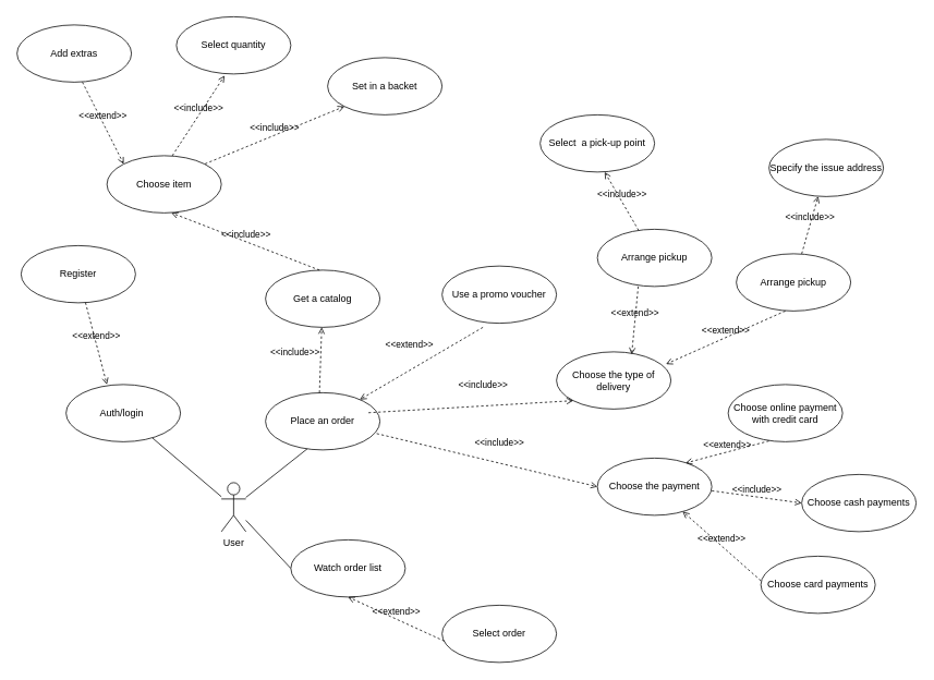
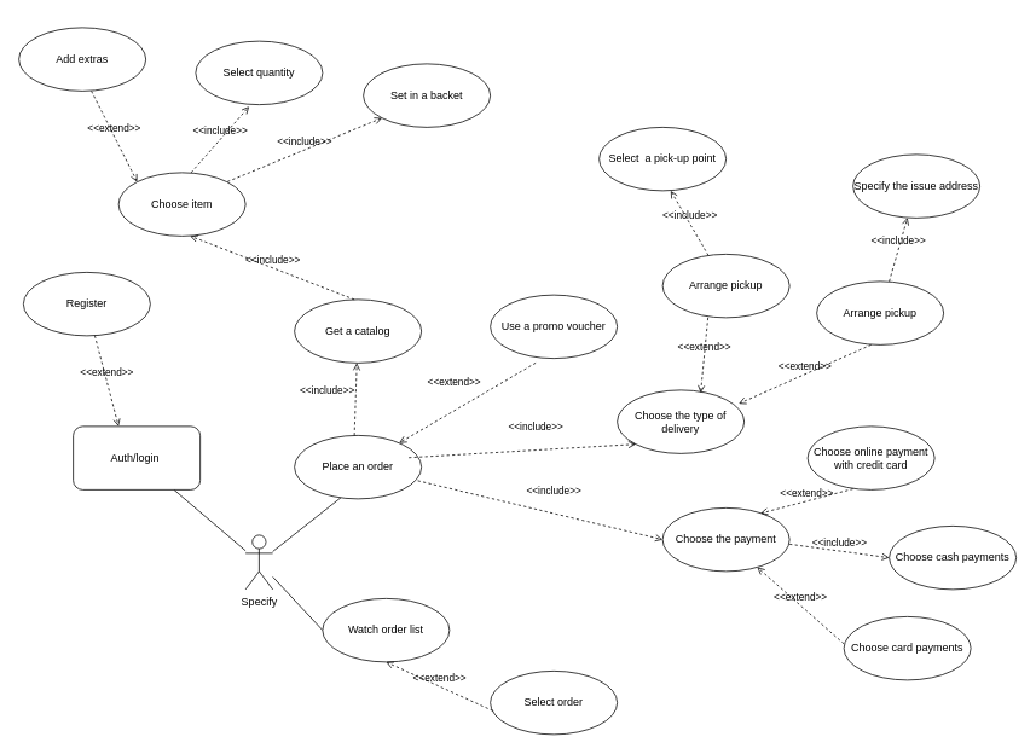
  <mxCell id="0" />
  <mxCell id="1" parent="0" />
  <mxCell id="2" style="rounded=0;orthogonalLoop=1;jettySize=auto;html=1;endArrow=none;endFill=0;" edge="1" parent="1" source="5" target="6"><mxGeometry relative="1" as="geometry" /></mxCell>
  <mxCell id="3" style="edgeStyle=none;rounded=0;orthogonalLoop=1;jettySize=auto;html=1;entryX=0.371;entryY=0.971;entryDx=0;entryDy=0;entryPerimeter=0;endArrow=none;endFill=0;" edge="1" parent="1" source="5" target="8"><mxGeometry relative="1" as="geometry" /></mxCell>
  <mxCell id="4" style="edgeStyle=none;rounded=0;orthogonalLoop=1;jettySize=auto;html=1;entryX=0;entryY=0.5;entryDx=0;entryDy=0;endArrow=none;endFill=0;" edge="1" parent="1" source="5" target="40"><mxGeometry relative="1" as="geometry" /></mxCell>
- <mxCell id="5" value="User" style="shape=umlActor;verticalLabelPosition=bottom;verticalAlign=top;html=1;" parent="1" vertex="1"><mxGeometry x="270" y="590" width="30" height="60" as="geometry" /></mxCell>
- <mxCell id="6" value="Auth/login&amp;nbsp;" style="ellipse;whiteSpace=wrap;html=1;" parent="1" vertex="1"><mxGeometry x="80" y="470" width="140" height="70" as="geometry" /></mxCell>
+ <mxCell id="5" value="Specify" style="shape=umlActor;verticalLabelPosition=bottom;verticalAlign=top;html=1;" parent="1" vertex="1"><mxGeometry x="270" y="590" width="30" height="60" as="geometry" /></mxCell>
+ <mxCell id="6" value="Auth/login&amp;nbsp;" style="whiteSpace=wrap;html=1;rounded=1;" parent="1" vertex="1"><mxGeometry x="80" y="470" width="140" height="70" as="geometry" /></mxCell>
  <mxCell id="7" value="Register" style="ellipse;whiteSpace=wrap;html=1;" parent="1" vertex="1"><mxGeometry x="25" y="300" width="140" height="70" as="geometry" /></mxCell>
  <mxCell id="8" value="Place an order" style="ellipse;whiteSpace=wrap;html=1;" vertex="1" parent="1"><mxGeometry x="324" y="480" width="140" height="70" as="geometry" /></mxCell>
  <mxCell id="9" value="Get a catalog" style="ellipse;whiteSpace=wrap;html=1;" vertex="1" parent="1"><mxGeometry x="324" y="330" width="140" height="70" as="geometry" /></mxCell>
  <mxCell id="10" value="&amp;lt;&amp;lt;include&amp;gt;&amp;gt;" style="html=1;verticalAlign=bottom;labelBackgroundColor=none;endArrow=open;endFill=0;dashed=1;rounded=0;" edge="1" parent="1" target="9"><mxGeometry x="-0.027" y="31" width="160" relative="1" as="geometry"><mxPoint x="390" y="480" as="sourcePoint" /><mxPoint x="550" y="480" as="targetPoint" /><mxPoint as="offset" /></mxGeometry></mxCell>
  <mxCell id="11" value="&amp;lt;&amp;lt;extend&amp;gt;&amp;gt;" style="html=1;verticalAlign=bottom;labelBackgroundColor=none;endArrow=open;endFill=0;dashed=1;rounded=0;entryX=0.357;entryY=0;entryDx=0;entryDy=0;entryPerimeter=0;" edge="1" parent="1" source="7" target="6"><mxGeometry width="160" relative="1" as="geometry"><mxPoint x="90" y="410" as="sourcePoint" /><mxPoint x="250" y="410" as="targetPoint" /></mxGeometry></mxCell>
  <mxCell id="12" value="Choose item" style="ellipse;whiteSpace=wrap;html=1;" vertex="1" parent="1"><mxGeometry x="130" y="190" width="140" height="70" as="geometry" /></mxCell>
  <mxCell id="13" value="&amp;lt;&amp;lt;include&amp;gt;&amp;gt;" style="html=1;verticalAlign=bottom;labelBackgroundColor=none;endArrow=open;endFill=0;dashed=1;rounded=0;entryX=0.564;entryY=1;entryDx=0;entryDy=0;entryPerimeter=0;" edge="1" parent="1" target="12"><mxGeometry width="160" relative="1" as="geometry"><mxPoint x="390" y="330" as="sourcePoint" /><mxPoint x="550" y="330" as="targetPoint" /></mxGeometry></mxCell>
  <mxCell id="14" value="Set in a backet" style="ellipse;whiteSpace=wrap;html=1;" vertex="1" parent="1"><mxGeometry x="400" y="70" width="140" height="70" as="geometry" /></mxCell>
  <mxCell id="15" value="Use a promo voucher" style="ellipse;whiteSpace=wrap;html=1;" vertex="1" parent="1"><mxGeometry x="540" y="325" width="140" height="70" as="geometry" /></mxCell>
  <mxCell id="16" value="&amp;lt;&amp;lt;extend&amp;gt;&amp;gt;" style="html=1;verticalAlign=bottom;labelBackgroundColor=none;endArrow=open;endFill=0;dashed=1;rounded=0;" edge="1" parent="1" target="8"><mxGeometry x="0.063" y="-20" width="160" relative="1" as="geometry"><mxPoint x="590" y="400" as="sourcePoint" /><mxPoint x="750" y="400" as="targetPoint" /><mxPoint as="offset" /></mxGeometry></mxCell>
  <mxCell id="17" value="Choose the type of delivery" style="ellipse;whiteSpace=wrap;html=1;" vertex="1" parent="1"><mxGeometry x="680" y="430" width="140" height="70" as="geometry" /></mxCell>
  <mxCell id="18" value="&amp;lt;&amp;lt;include&amp;gt;&amp;gt;" style="html=1;verticalAlign=bottom;labelBackgroundColor=none;endArrow=open;endFill=0;dashed=1;rounded=0;entryX=0;entryY=1;entryDx=0;entryDy=0;" edge="1" parent="1" target="17"><mxGeometry x="0.125" y="16" width="160" relative="1" as="geometry"><mxPoint x="450" y="504.5" as="sourcePoint" /><mxPoint x="610" y="504.5" as="targetPoint" /><mxPoint as="offset" /></mxGeometry></mxCell>
  <mxCell id="19" value="Choose the payment" style="ellipse;whiteSpace=wrap;html=1;" vertex="1" parent="1"><mxGeometry x="730" y="560" width="140" height="70" as="geometry" /></mxCell>
  <mxCell id="20" value="&amp;lt;&amp;lt;include&amp;gt;&amp;gt;" style="html=1;verticalAlign=bottom;labelBackgroundColor=none;endArrow=open;endFill=0;dashed=1;rounded=0;entryX=0;entryY=0.5;entryDx=0;entryDy=0;" edge="1" parent="1" target="19"><mxGeometry x="0.084" y="16" width="160" relative="1" as="geometry"><mxPoint x="460" y="530" as="sourcePoint" /><mxPoint x="620" y="530" as="targetPoint" /><mxPoint x="-1" as="offset" /></mxGeometry></mxCell>
  <mxCell id="21" value="Arrange pickup" style="ellipse;whiteSpace=wrap;html=1;" vertex="1" parent="1"><mxGeometry x="730" y="280" width="140" height="70" as="geometry" /></mxCell>
  <mxCell id="22" value="&amp;lt;&amp;lt;extend&amp;gt;&amp;gt;" style="html=1;verticalAlign=bottom;labelBackgroundColor=none;endArrow=open;endFill=0;dashed=1;rounded=0;entryX=0.657;entryY=0.043;entryDx=0;entryDy=0;entryPerimeter=0;" edge="1" parent="1" target="17"><mxGeometry width="160" relative="1" as="geometry"><mxPoint x="780" y="350" as="sourcePoint" /><mxPoint x="940" y="350" as="targetPoint" /></mxGeometry></mxCell>
  <mxCell id="23" value="Arrange pickup" style="ellipse;whiteSpace=wrap;html=1;" vertex="1" parent="1"><mxGeometry x="900" y="310" width="140" height="70" as="geometry" /></mxCell>
  <mxCell id="24" value="&amp;lt;&amp;lt;extend&amp;gt;&amp;gt;" style="html=1;verticalAlign=bottom;labelBackgroundColor=none;endArrow=open;endFill=0;dashed=1;rounded=0;entryX=0.957;entryY=0.214;entryDx=0;entryDy=0;entryPerimeter=0;" edge="1" parent="1" target="17"><mxGeometry width="160" relative="1" as="geometry"><mxPoint x="960" y="380" as="sourcePoint" /><mxPoint x="1120" y="380" as="targetPoint" /></mxGeometry></mxCell>
  <mxCell id="25" value="Select&amp;nbsp; a pick-up point" style="ellipse;whiteSpace=wrap;html=1;" vertex="1" parent="1"><mxGeometry x="660" y="140" width="140" height="70" as="geometry" /></mxCell>
  <mxCell id="26" value="&amp;lt;&amp;lt;include&amp;gt;&amp;gt;" style="html=1;verticalAlign=bottom;labelBackgroundColor=none;endArrow=open;endFill=0;dashed=1;rounded=0;entryX=0.564;entryY=1;entryDx=0;entryDy=0;entryPerimeter=0;" edge="1" parent="1" source="21" target="25"><mxGeometry width="160" relative="1" as="geometry"><mxPoint x="600" y="240" as="sourcePoint" /><mxPoint x="770" y="240" as="targetPoint" /></mxGeometry></mxCell>
  <mxCell id="27" value="Specify the issue address" style="ellipse;whiteSpace=wrap;html=1;" vertex="1" parent="1"><mxGeometry x="940" y="170" width="140" height="70" as="geometry" /></mxCell>
  <mxCell id="28" value="&amp;lt;&amp;lt;include&amp;gt;&amp;gt;" style="html=1;verticalAlign=bottom;labelBackgroundColor=none;endArrow=open;endFill=0;dashed=1;rounded=0;" edge="1" parent="1" target="27"><mxGeometry width="160" relative="1" as="geometry"><mxPoint x="980" y="310" as="sourcePoint" /><mxPoint x="1140" y="310" as="targetPoint" /></mxGeometry></mxCell>
  <mxCell id="29" value="Choose online payment with credit card" style="ellipse;whiteSpace=wrap;html=1;" vertex="1" parent="1"><mxGeometry x="890" y="470" width="140" height="70" as="geometry" /></mxCell>
  <mxCell id="30" value="&amp;lt;&amp;lt;extend&amp;gt;&amp;gt;" style="html=1;verticalAlign=bottom;labelBackgroundColor=none;endArrow=open;endFill=0;dashed=1;rounded=0;entryX=0.771;entryY=0.086;entryDx=0;entryDy=0;entryPerimeter=0;" edge="1" parent="1" target="19"><mxGeometry width="160" relative="1" as="geometry"><mxPoint x="940" y="539" as="sourcePoint" /><mxPoint x="1100" y="539" as="targetPoint" /></mxGeometry></mxCell>
  <mxCell id="31" value="Choose cash payments" style="ellipse;whiteSpace=wrap;html=1;" vertex="1" parent="1"><mxGeometry x="980" y="580" width="140" height="70" as="geometry" /></mxCell>
  <mxCell id="32" value="&amp;lt;&amp;lt;include&amp;gt;&amp;gt;" style="html=1;verticalAlign=bottom;labelBackgroundColor=none;endArrow=open;endFill=0;dashed=1;rounded=0;entryX=0;entryY=0.5;entryDx=0;entryDy=0;" edge="1" parent="1" target="31"><mxGeometry width="160" relative="1" as="geometry"><mxPoint x="870" y="600" as="sourcePoint" /><mxPoint x="1030" y="600" as="targetPoint" /></mxGeometry></mxCell>
  <mxCell id="33" value="Choose card payments" style="ellipse;whiteSpace=wrap;html=1;" vertex="1" parent="1"><mxGeometry x="930" y="680" width="140" height="70" as="geometry" /></mxCell>
  <mxCell id="34" value="&amp;lt;&amp;lt;extend&amp;gt;&amp;gt;" style="html=1;verticalAlign=bottom;labelBackgroundColor=none;endArrow=open;endFill=0;dashed=1;rounded=0;" edge="1" parent="1" target="19"><mxGeometry width="160" relative="1" as="geometry"><mxPoint x="930" y="710" as="sourcePoint" /><mxPoint x="1090" y="710" as="targetPoint" /></mxGeometry></mxCell>
  <mxCell id="35" value="Add extras" style="ellipse;whiteSpace=wrap;html=1;" vertex="1" parent="1"><mxGeometry x="20" y="30" width="140" height="70" as="geometry" /></mxCell>
  <mxCell id="36" value="&amp;lt;&amp;lt;extend&amp;gt;&amp;gt;" style="html=1;verticalAlign=bottom;labelBackgroundColor=none;endArrow=open;endFill=0;dashed=1;rounded=0;entryX=0;entryY=0;entryDx=0;entryDy=0;" edge="1" parent="1" target="12"><mxGeometry width="160" relative="1" as="geometry"><mxPoint x="100" y="100" as="sourcePoint" /><mxPoint x="260" y="100" as="targetPoint" /></mxGeometry></mxCell>
- <mxCell id="37" value="Select quantity" style="ellipse;whiteSpace=wrap;html=1;" vertex="1" parent="1"><mxGeometry x="215" y="20" width="140" height="70" as="geometry" /></mxCell>
+ <mxCell id="37" value="Select quantity" style="ellipse;whiteSpace=wrap;html=1;" vertex="1" parent="1"><mxGeometry x="215" y="45" width="140" height="70" as="geometry" /></mxCell>
  <mxCell id="38" value="&amp;lt;&amp;lt;include&amp;gt;&amp;gt;" style="html=1;verticalAlign=bottom;labelBackgroundColor=none;endArrow=open;endFill=0;dashed=1;rounded=0;entryX=0;entryY=1;entryDx=0;entryDy=0;" edge="1" parent="1" target="14"><mxGeometry width="160" relative="1" as="geometry"><mxPoint x="250" y="200" as="sourcePoint" /><mxPoint x="410" y="200" as="targetPoint" /></mxGeometry></mxCell>
  <mxCell id="39" value="&amp;lt;&amp;lt;include&amp;gt;&amp;gt;" style="html=1;verticalAlign=bottom;labelBackgroundColor=none;endArrow=open;endFill=0;dashed=1;rounded=0;entryX=0.421;entryY=1.029;entryDx=0;entryDy=0;entryPerimeter=0;" edge="1" parent="1" target="37"><mxGeometry width="160" relative="1" as="geometry"><mxPoint x="210" y="190" as="sourcePoint" /><mxPoint x="370" y="190" as="targetPoint" /></mxGeometry></mxCell>
  <mxCell id="40" value="Watch order list" style="ellipse;whiteSpace=wrap;html=1;" vertex="1" parent="1"><mxGeometry x="355" y="660" width="140" height="70" as="geometry" /></mxCell>
  <mxCell id="41" value="Select order" style="ellipse;whiteSpace=wrap;html=1;" vertex="1" parent="1"><mxGeometry x="540" y="740" width="140" height="70" as="geometry" /></mxCell>
  <mxCell id="42" value="&amp;lt;&amp;lt;extend&amp;gt;&amp;gt;" style="html=1;verticalAlign=bottom;labelBackgroundColor=none;endArrow=open;endFill=0;dashed=1;rounded=0;entryX=0.5;entryY=1;entryDx=0;entryDy=0;exitX=0.02;exitY=0.627;exitDx=0;exitDy=0;exitPerimeter=0;" edge="1" parent="1" source="41" target="40"><mxGeometry width="160" relative="1" as="geometry"><mxPoint x="450" y="750" as="sourcePoint" /><mxPoint x="610" y="750" as="targetPoint" /></mxGeometry></mxCell>
